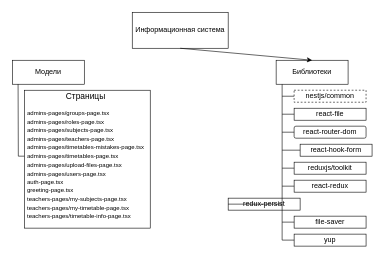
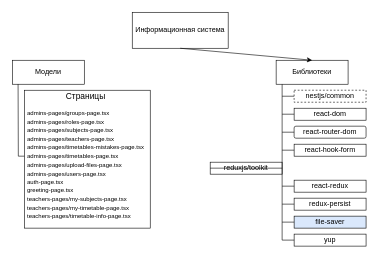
  <mxCell id="0" />
  <mxCell id="1" parent="0" />
  <mxCell id="2" value="Информационная система" style="rounded=0;whiteSpace=wrap;html=1;" vertex="1" parent="1"><mxGeometry x="220" y="20" width="160" height="60" as="geometry" /></mxCell>
  <mxCell id="3" value="Модели" style="rounded=0;whiteSpace=wrap;html=1;" vertex="1" parent="1"><mxGeometry x="20" y="100" width="120" height="40" as="geometry" /></mxCell>
  <mxCell id="4" value="Библиотеки" style="rounded=0;whiteSpace=wrap;html=1;" vertex="1" parent="1"><mxGeometry x="460" y="100" width="120" height="40" as="geometry" /></mxCell>
  <mxCell id="5" value="nestjs/common" style="rounded=0;whiteSpace=wrap;html=1;dashed=1;" vertex="1" parent="1"><mxGeometry x="490" y="150" width="120" height="20" as="geometry" /></mxCell>
- <mxCell id="6" value="reduxjs/toolkit" style="rounded=0;whiteSpace=wrap;html=1;" vertex="1" parent="1"><mxGeometry x="490" y="270" width="120" height="20" as="geometry" /></mxCell>
- <mxCell id="7" value="file-saver" style="rounded=0;whiteSpace=wrap;html=1;" vertex="1" parent="1"><mxGeometry x="490" y="360" width="120" height="20" as="geometry" /></mxCell>
- <mxCell id="8" value="react-file" style="rounded=0;whiteSpace=wrap;html=1;" vertex="1" parent="1"><mxGeometry x="490" y="180" width="120" height="20" as="geometry" /></mxCell>
+ <mxCell id="6" value="reduxjs/toolkit" style="rounded=0;whiteSpace=wrap;html=1;" vertex="1" parent="1"><mxGeometry x="350" y="270" width="120" height="20" as="geometry" /></mxCell>
+ <mxCell id="7" value="file-saver" style="rounded=0;whiteSpace=wrap;html=1;fillColor=#dae8fc;" vertex="1" parent="1"><mxGeometry x="490" y="360" width="120" height="20" as="geometry" /></mxCell>
+ <mxCell id="8" value="react-dom" style="rounded=0;whiteSpace=wrap;html=1;" vertex="1" parent="1"><mxGeometry x="490" y="180" width="120" height="20" as="geometry" /></mxCell>
  <mxCell id="9" value="react-router-dom" style="whiteSpace=wrap;html=1;rounded=1;" vertex="1" parent="1"><mxGeometry x="490" y="210" width="120" height="20" as="geometry" /></mxCell>
- <mxCell id="10" value="react-hook-form" style="rounded=0;whiteSpace=wrap;html=1;" vertex="1" parent="1"><mxGeometry x="500" y="240" width="120" height="20" as="geometry" /></mxCell>
+ <mxCell id="10" value="react-hook-form" style="rounded=0;whiteSpace=wrap;html=1;" vertex="1" parent="1"><mxGeometry x="490" y="240" width="120" height="20" as="geometry" /></mxCell>
  <mxCell id="11" value="react-redux" style="rounded=0;whiteSpace=wrap;html=1;" vertex="1" parent="1"><mxGeometry x="490" y="300" width="120" height="20" as="geometry" /></mxCell>
- <mxCell id="12" value="redux-persist" style="rounded=0;whiteSpace=wrap;html=1;" vertex="1" parent="1"><mxGeometry x="380" y="330" width="120" height="20" as="geometry" /></mxCell>
+ <mxCell id="12" value="redux-persist" style="rounded=0;whiteSpace=wrap;html=1;" vertex="1" parent="1"><mxGeometry x="490" y="330" width="120" height="20" as="geometry" /></mxCell>
  <mxCell id="13" value="yup" style="rounded=0;whiteSpace=wrap;html=1;" vertex="1" parent="1"><mxGeometry x="490" y="390" width="120" height="20" as="geometry" /></mxCell>
  <mxCell id="14" value="" style="endArrow=none;html=1;rounded=0;" edge="1" parent="1"><mxGeometry width="50" height="50" relative="1" as="geometry"><mxPoint x="470" y="400" as="sourcePoint" /><mxPoint x="470" y="140" as="targetPoint" /></mxGeometry></mxCell>
  <mxCell id="15" value="" style="endArrow=none;html=1;rounded=0;exitX=0;exitY=0.5;exitDx=0;exitDy=0;" edge="1" parent="1" source="13"><mxGeometry width="50" height="50" relative="1" as="geometry"><mxPoint x="420" y="320" as="sourcePoint" /><mxPoint x="470" y="400" as="targetPoint" /></mxGeometry></mxCell>
  <mxCell id="16" value="" style="endArrow=none;html=1;rounded=0;exitX=0;exitY=0.5;exitDx=0;exitDy=0;" edge="1" parent="1" source="7"><mxGeometry width="50" height="50" relative="1" as="geometry"><mxPoint x="510" y="420" as="sourcePoint" /><mxPoint x="470" y="370" as="targetPoint" /></mxGeometry></mxCell>
  <mxCell id="17" value="" style="endArrow=none;html=1;rounded=0;exitX=0;exitY=0.5;exitDx=0;exitDy=0;" edge="1" parent="1" source="11"><mxGeometry width="50" height="50" relative="1" as="geometry"><mxPoint x="520" y="430" as="sourcePoint" /><mxPoint x="470" y="310" as="targetPoint" /></mxGeometry></mxCell>
  <mxCell id="18" value="" style="endArrow=none;html=1;rounded=0;exitX=0;exitY=0.5;exitDx=0;exitDy=0;" edge="1" parent="1" source="12"><mxGeometry width="50" height="50" relative="1" as="geometry"><mxPoint x="530" y="440" as="sourcePoint" /><mxPoint x="470" y="340" as="targetPoint" /></mxGeometry></mxCell>
  <mxCell id="19" value="" style="endArrow=none;html=1;rounded=0;exitX=0;exitY=0.5;exitDx=0;exitDy=0;" edge="1" parent="1" source="6"><mxGeometry width="50" height="50" relative="1" as="geometry"><mxPoint x="540" y="450" as="sourcePoint" /><mxPoint x="470" y="280" as="targetPoint" /></mxGeometry></mxCell>
  <mxCell id="20" value="" style="endArrow=none;html=1;rounded=0;exitX=0;exitY=0.5;exitDx=0;exitDy=0;" edge="1" parent="1" source="10"><mxGeometry width="50" height="50" relative="1" as="geometry"><mxPoint x="550" y="460" as="sourcePoint" /><mxPoint x="470" y="250" as="targetPoint" /></mxGeometry></mxCell>
  <mxCell id="21" value="" style="endArrow=none;html=1;rounded=0;exitX=0;exitY=0.5;exitDx=0;exitDy=0;" edge="1" parent="1" source="9"><mxGeometry width="50" height="50" relative="1" as="geometry"><mxPoint x="560" y="470" as="sourcePoint" /><mxPoint x="470" y="220" as="targetPoint" /></mxGeometry></mxCell>
  <mxCell id="22" value="" style="endArrow=none;html=1;rounded=0;exitX=0;exitY=0.5;exitDx=0;exitDy=0;" edge="1" parent="1" source="8"><mxGeometry width="50" height="50" relative="1" as="geometry"><mxPoint x="570" y="480" as="sourcePoint" /><mxPoint x="470" y="190" as="targetPoint" /></mxGeometry></mxCell>
  <mxCell id="23" value="" style="endArrow=none;html=1;rounded=0;exitX=0;exitY=0.5;exitDx=0;exitDy=0;" edge="1" parent="1" source="5"><mxGeometry width="50" height="50" relative="1" as="geometry"><mxPoint x="580" y="490" as="sourcePoint" /><mxPoint x="470" y="160" as="targetPoint" /></mxGeometry></mxCell>
  <mxCell id="24" value="" style="rounded=0;whiteSpace=wrap;html=1;" vertex="1" parent="1"><mxGeometry x="40" y="150" width="210" height="230" as="geometry" /></mxCell>
  <mxCell id="25" value="&lt;pre style=&quot;text-align: center;&quot;&gt;&lt;font face=&quot;Helvetica&quot; style=&quot;font-size: 14px; font-weight: normal;&quot;&gt;Страницы&lt;/font&gt;&lt;/pre&gt;&lt;pre style=&quot;&quot;&gt;&lt;font face=&quot;Helvetica&quot;&gt;&lt;font style=&quot;font-size: 10px;&quot;&gt;admins-pages/groups-page.tsx&lt;br&gt;&lt;/font&gt;&lt;font style=&quot;font-size: 10px;&quot;&gt;admins-pages/roles-page.tsx&lt;br&gt;&lt;/font&gt;&lt;font style=&quot;font-size: 10px;&quot;&gt;admins-pages/subjects-page.tsx&lt;br&gt;&lt;/font&gt;&lt;font style=&quot;font-size: 10px;&quot;&gt;admins-pages/teachers-page.tsx&lt;br&gt;&lt;/font&gt;&lt;font style=&quot;font-size: 10px;&quot;&gt;admins-pages/timetables-mistakes-page.tsx&lt;br&gt;&lt;/font&gt;&lt;font style=&quot;font-size: 10px;&quot;&gt;admins-pages/timetables-page.tsx&lt;br&gt;&lt;/font&gt;&lt;font style=&quot;font-size: 10px;&quot;&gt;admins-pages/upload-files-page.tsx&lt;br&gt;&lt;/font&gt;&lt;font style=&quot;font-size: 10px;&quot;&gt;admins-pages/users-page.tsx&lt;br&gt;&lt;/font&gt;&lt;font style=&quot;font-size: 10px;&quot;&gt;auth-page.tsx&lt;br&gt;&lt;/font&gt;&lt;font style=&quot;font-size: 10px;&quot;&gt;greeting-page.tsx&lt;br&gt;&lt;/font&gt;&lt;font style=&quot;font-size: 10px;&quot;&gt;teachers-pages/my-subjects-page.tsx&lt;br&gt;&lt;/font&gt;&lt;font style=&quot;font-size: 10px;&quot;&gt;teachers-pages/my-timetable-page.tsx&lt;br&gt;&lt;/font&gt;&lt;font style=&quot;font-size: 10px;&quot;&gt;teachers-pages/timetable-info-page.tsx&lt;/font&gt;&lt;/font&gt;&lt;/pre&gt;" style="text;html=1;strokeColor=none;fillColor=none;spacing=5;spacingTop=-20;whiteSpace=wrap;overflow=hidden;rounded=0;" vertex="1" parent="1"><mxGeometry x="40" y="150" width="210" height="220" as="geometry" /></mxCell>
  <mxCell id="26" value="" style="endArrow=none;html=1;rounded=0;fontSize=10;entryX=0.08;entryY=0.997;entryDx=0;entryDy=0;entryPerimeter=0;" edge="1" parent="1" target="3"><mxGeometry width="50" height="50" relative="1" as="geometry"><mxPoint x="30" y="260" as="sourcePoint" /><mxPoint x="30" y="140" as="targetPoint" /></mxGeometry></mxCell>
  <mxCell id="27" value="" style="endArrow=none;html=1;rounded=0;fontSize=10;" edge="1" parent="1"><mxGeometry width="50" height="50" relative="1" as="geometry"><mxPoint x="30" y="260" as="sourcePoint" /><mxPoint x="40" y="260" as="targetPoint" /></mxGeometry></mxCell>
  <mxCell id="28" value="" style="endArrow=classic;html=1;rounded=0;fontSize=10;entryX=0.5;entryY=0;entryDx=0;entryDy=0;" edge="1" parent="1" target="4"><mxGeometry width="50" height="50" relative="1" as="geometry"><mxPoint x="300" y="80" as="sourcePoint" /><mxPoint x="310" y="200" as="targetPoint" /></mxGeometry></mxCell>
